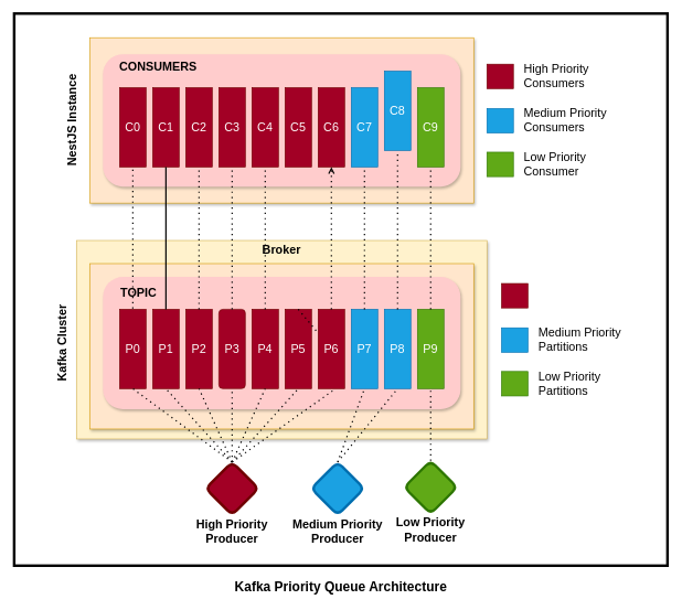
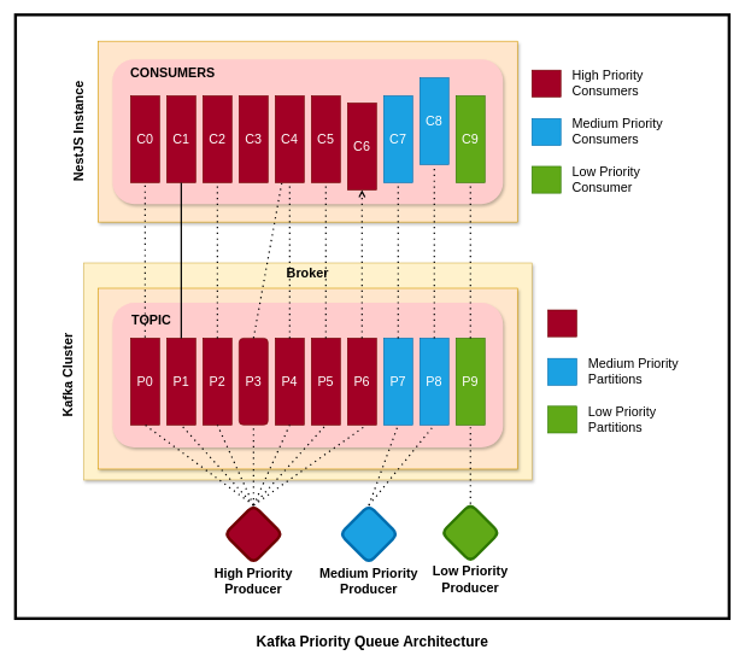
  <mxCell id="0" />
  <mxCell id="1" parent="0" />
  <mxCell id="2" value="" style="rounded=0;whiteSpace=wrap;html=1;shadow=0;glass=0;sketch=0;fontSize=18;strokeWidth=4;" vertex="1" parent="1"><mxGeometry x="20.75" y="20" width="987" height="834.5" as="geometry" /></mxCell>
  <mxCell id="3" value="" style="group" vertex="1" connectable="0" parent="1"><mxGeometry x="78.5" y="56.5" width="871.5" height="761.5" as="geometry" /></mxCell>
  <mxCell id="4" value="" style="rounded=0;whiteSpace=wrap;html=1;fontSize=18;fillColor=#ffe6cc;strokeColor=#d79b00;shadow=1;" vertex="1" parent="3"><mxGeometry x="56.5" width="580" height="250" as="geometry" /></mxCell>
  <mxCell id="5" value="" style="rounded=0;whiteSpace=wrap;html=1;fillColor=#fff2cc;strokeColor=#d6b656;shadow=1;" vertex="1" parent="3"><mxGeometry x="36.5" y="306.5" width="620" height="300" as="geometry" /></mxCell>
  <mxCell id="6" value="&lt;b&gt;&lt;font style=&quot;font-size: 18px;&quot;&gt;Kafka Cluster&lt;/font&gt;&lt;/b&gt;" style="text;html=1;strokeColor=none;fillColor=none;align=center;verticalAlign=middle;whiteSpace=wrap;rounded=0;rotation=-90;" vertex="1" parent="3"><mxGeometry x="-46.5" y="446.5" width="123" height="30" as="geometry" /></mxCell>
  <mxCell id="7" value="" style="rounded=0;whiteSpace=wrap;html=1;fontSize=18;fillColor=#ffe6cc;strokeColor=#d79b00;shadow=1;" vertex="1" parent="3"><mxGeometry x="56.5" y="341.5" width="580" height="250" as="geometry" /></mxCell>
  <mxCell id="8" value="&lt;b&gt;&lt;font style=&quot;font-size: 18px;&quot;&gt;Broker&lt;/font&gt;&lt;/b&gt;" style="text;html=1;strokeColor=none;fillColor=none;align=center;verticalAlign=middle;whiteSpace=wrap;rounded=0;" vertex="1" parent="3"><mxGeometry x="311.5" y="306.5" width="70" height="30" as="geometry" /></mxCell>
  <mxCell id="9" value="" style="rounded=1;whiteSpace=wrap;html=1;fontSize=18;fillColor=#ffcccc;strokeColor=none;shadow=1;" vertex="1" parent="3"><mxGeometry x="76.5" y="361.5" width="540" height="200" as="geometry" /></mxCell>
  <mxCell id="10" value="&lt;b&gt;&lt;font style=&quot;font-size: 18px;&quot;&gt;TOPIC&lt;/font&gt;&lt;/b&gt;" style="text;html=1;strokeColor=none;fillColor=none;align=center;verticalAlign=middle;whiteSpace=wrap;rounded=0;" vertex="1" parent="3"><mxGeometry x="91.5" y="371.5" width="78" height="30" as="geometry" /></mxCell>
  <mxCell id="11" value="" style="endArrow=none;dashed=1;html=1;dashPattern=1 3;strokeWidth=2;rounded=0;fontSize=18;exitX=0.5;exitY=0;exitDx=0;exitDy=0;" edge="1" parent="3" source="13"><mxGeometry width="50" height="50" relative="1" as="geometry"><mxPoint x="246.5" y="646" as="sourcePoint" /><mxPoint x="426.5" y="531.5" as="targetPoint" /></mxGeometry></mxCell>
  <mxCell id="12" value="" style="group" vertex="1" connectable="0" parent="3"><mxGeometry x="188.625" y="641.5" width="165.75" height="120" as="geometry" /></mxCell>
  <mxCell id="13" value="" style="rhombus;whiteSpace=wrap;html=1;rounded=1;shadow=0;glass=0;sketch=0;fontSize=18;strokeWidth=4;fillColor=#a20025;fontColor=#ffffff;strokeColor=#6F0000;fontStyle=1" vertex="1" parent="12"><mxGeometry x="42.875" width="80" height="80" as="geometry" /></mxCell>
  <mxCell id="14" value="&lt;span&gt;&lt;font style=&quot;font-size: 18px;&quot;&gt;High Priority Producer&lt;/font&gt;&lt;/span&gt;" style="text;html=1;strokeColor=none;fillColor=none;align=center;verticalAlign=middle;whiteSpace=wrap;rounded=0;fontStyle=1" vertex="1" parent="12"><mxGeometry y="90" width="165.75" height="30" as="geometry" /></mxCell>
  <mxCell id="15" value="" style="group" vertex="1" connectable="0" parent="3"><mxGeometry x="337.5" y="641.5" width="187" height="120" as="geometry" /></mxCell>
  <mxCell id="16" value="" style="rhombus;whiteSpace=wrap;html=1;rounded=1;shadow=0;glass=0;sketch=0;fontSize=18;strokeWidth=4;fillColor=#1ba1e2;fontColor=#ffffff;strokeColor=#006EAF;" vertex="1" parent="15"><mxGeometry x="53.5" width="80" height="80" as="geometry" /></mxCell>
  <mxCell id="17" value="&lt;b&gt;&lt;font style=&quot;font-size: 18px;&quot;&gt;Medium Priority Producer&lt;/font&gt;&lt;/b&gt;" style="text;html=1;strokeColor=none;fillColor=none;align=center;verticalAlign=middle;whiteSpace=wrap;rounded=0;" vertex="1" parent="15"><mxGeometry y="90" width="187" height="30" as="geometry" /></mxCell>
  <mxCell id="18" value="" style="group" vertex="1" connectable="0" parent="3"><mxGeometry x="470.75" y="639.5" width="201.5" height="120" as="geometry" /></mxCell>
  <mxCell id="19" value="" style="rhombus;whiteSpace=wrap;html=1;rounded=1;shadow=0;glass=0;sketch=0;fontSize=18;strokeWidth=4;fillColor=#60a917;fontColor=#ffffff;strokeColor=#2D7600;" vertex="1" parent="18"><mxGeometry x="60.75" width="80" height="80" as="geometry" /></mxCell>
  <mxCell id="20" value="&lt;b&gt;&lt;font style=&quot;font-size: 18px;&quot;&gt;Low Priority&lt;br&gt;Producer&lt;/font&gt;&lt;/b&gt;" style="text;html=1;strokeColor=none;fillColor=none;align=center;verticalAlign=middle;whiteSpace=wrap;rounded=0;" vertex="1" parent="18"><mxGeometry y="90" width="201.5" height="30" as="geometry" /></mxCell>
  <mxCell id="21" value="" style="rounded=1;whiteSpace=wrap;html=1;fontSize=18;fillColor=#ffcccc;strokeColor=none;shadow=1;" vertex="1" parent="3"><mxGeometry x="76.5" y="25" width="540" height="200" as="geometry" /></mxCell>
  <mxCell id="22" value="&lt;b&gt;&lt;font style=&quot;font-size: 18px;&quot;&gt;CONSUMERS&lt;/font&gt;&lt;/b&gt;" style="text;html=1;strokeColor=none;fillColor=none;align=center;verticalAlign=middle;whiteSpace=wrap;rounded=0;" vertex="1" parent="3"><mxGeometry x="91.5" y="29.5" width="137" height="30" as="geometry" /></mxCell>
  <mxCell id="23" value="&lt;b&gt;&lt;font style=&quot;font-size: 18px;&quot;&gt;NestJS Instance&lt;/font&gt;&lt;/b&gt;" style="text;html=1;strokeColor=none;fillColor=none;align=center;verticalAlign=middle;whiteSpace=wrap;rounded=0;rotation=-90;" vertex="1" parent="3"><mxGeometry x="-55" y="110" width="170" height="30" as="geometry" /></mxCell>
  <mxCell id="24" value="" style="endArrow=none;dashed=1;html=1;dashPattern=1 3;strokeWidth=2;rounded=0;fontSize=18;entryX=0.5;entryY=1;entryDx=0;entryDy=0;" edge="1" parent="3" target="44"><mxGeometry width="50" height="50" relative="1" as="geometry"><mxPoint x="121.5" y="409.5" as="sourcePoint" /><mxPoint x="56.5" y="280.5" as="targetPoint" /></mxGeometry></mxCell>
  <mxCell id="25" value="P0" style="rounded=0;whiteSpace=wrap;html=1;shadow=0;fontSize=18;glass=0;fillColor=#a20025;fontColor=#ffffff;strokeColor=#6F0000;" vertex="1" parent="3"><mxGeometry x="101.5" y="410.5" width="40" height="120" as="geometry" /></mxCell>
  <mxCell id="26" value="" style="endArrow=none;dashed=1;html=1;dashPattern=1 3;strokeWidth=2;rounded=0;fontSize=18;entryX=0.5;entryY=1;entryDx=0;entryDy=0;exitX=0.5;exitY=0;exitDx=0;exitDy=0;" edge="1" parent="3" source="13" target="25"><mxGeometry width="50" height="50" relative="1" as="geometry"><mxPoint x="136.5" y="646.5" as="sourcePoint" /><mxPoint x="186.5" y="596.5" as="targetPoint" /></mxGeometry></mxCell>
  <mxCell id="27" value="P1" style="rounded=0;whiteSpace=wrap;html=1;shadow=0;fontSize=18;glass=0;fillColor=#a20025;fontColor=#ffffff;strokeColor=#6F0000;" vertex="1" parent="3"><mxGeometry x="151.5" y="410.5" width="40" height="120" as="geometry" /></mxCell>
  <mxCell id="28" value="" style="endArrow=none;dashed=1;html=1;dashPattern=1 3;strokeWidth=2;rounded=0;fontSize=18;entryX=0.5;entryY=1;entryDx=0;entryDy=0;exitX=0.5;exitY=0;exitDx=0;exitDy=0;" edge="1" parent="3" source="13" target="27"><mxGeometry width="50" height="50" relative="1" as="geometry"><mxPoint x="146.5" y="656.5" as="sourcePoint" /><mxPoint x="131.5" y="540.5" as="targetPoint" /></mxGeometry></mxCell>
  <mxCell id="29" value="P2" style="rounded=0;whiteSpace=wrap;html=1;shadow=0;fontSize=18;glass=0;fillColor=#a20025;fontColor=#ffffff;strokeColor=#6F0000;" vertex="1" parent="3"><mxGeometry x="201.5" y="410.5" width="40" height="120" as="geometry" /></mxCell>
  <mxCell id="30" value="" style="endArrow=none;dashed=1;html=1;dashPattern=1 3;strokeWidth=2;rounded=0;fontSize=18;entryX=0.5;entryY=1;entryDx=0;entryDy=0;exitX=0.5;exitY=0;exitDx=0;exitDy=0;" edge="1" parent="3" source="13" target="29"><mxGeometry width="50" height="50" relative="1" as="geometry"><mxPoint x="147.25" y="654" as="sourcePoint" /><mxPoint x="181.5" y="540.5" as="targetPoint" /></mxGeometry></mxCell>
  <mxCell id="31" value="P3" style="whiteSpace=wrap;html=1;shadow=0;fontSize=18;glass=0;fillColor=#a20025;fontColor=#ffffff;strokeColor=#6F0000;rounded=1;" vertex="1" parent="3"><mxGeometry x="251.5" y="410.5" width="40" height="120" as="geometry" /></mxCell>
  <mxCell id="32" value="" style="endArrow=none;dashed=1;html=1;dashPattern=1 3;strokeWidth=2;rounded=0;fontSize=18;entryX=0.5;entryY=1;entryDx=0;entryDy=0;exitX=0.5;exitY=0;exitDx=0;exitDy=0;" edge="1" parent="3" source="13" target="31"><mxGeometry width="50" height="50" relative="1" as="geometry"><mxPoint x="136.5" y="641.5" as="sourcePoint" /><mxPoint x="231.5" y="540.5" as="targetPoint" /></mxGeometry></mxCell>
  <mxCell id="33" value="P4" style="rounded=0;whiteSpace=wrap;html=1;shadow=0;fontSize=18;glass=0;fillColor=#a20025;fontColor=#ffffff;strokeColor=#6F0000;" vertex="1" parent="3"><mxGeometry x="301.5" y="410.5" width="40" height="120" as="geometry" /></mxCell>
  <mxCell id="34" value="" style="endArrow=none;dashed=1;html=1;dashPattern=1 3;strokeWidth=2;rounded=0;fontSize=18;entryX=0.5;entryY=1;entryDx=0;entryDy=0;exitX=0.5;exitY=0;exitDx=0;exitDy=0;" edge="1" parent="3" source="13" target="33"><mxGeometry width="50" height="50" relative="1" as="geometry"><mxPoint x="202.25" y="654" as="sourcePoint" /><mxPoint x="281.5" y="540.5" as="targetPoint" /></mxGeometry></mxCell>
  <mxCell id="35" value="P5" style="rounded=0;whiteSpace=wrap;html=1;shadow=0;fontSize=18;glass=0;fillColor=#a20025;fontColor=#ffffff;strokeColor=#6F0000;" vertex="1" parent="3"><mxGeometry x="351.5" y="410.5" width="40" height="120" as="geometry" /></mxCell>
  <mxCell id="36" value="" style="endArrow=none;dashed=1;html=1;dashPattern=1 3;strokeWidth=2;rounded=0;fontSize=18;entryX=0.5;entryY=1;entryDx=0;entryDy=0;exitX=0.5;exitY=0;exitDx=0;exitDy=0;" edge="1" parent="3" source="13" target="35"><mxGeometry width="50" height="50" relative="1" as="geometry"><mxPoint x="202.25" y="654" as="sourcePoint" /><mxPoint x="331.5" y="540.5" as="targetPoint" /></mxGeometry></mxCell>
  <mxCell id="37" value="P6" style="rounded=0;whiteSpace=wrap;html=1;shadow=0;fontSize=18;glass=0;fillColor=#a20025;fontColor=#ffffff;strokeColor=#6F0000;" vertex="1" parent="3"><mxGeometry x="401.5" y="410.5" width="40" height="120" as="geometry" /></mxCell>
  <mxCell id="38" value="P7" style="rounded=0;whiteSpace=wrap;html=1;shadow=0;fontSize=18;glass=0;fillColor=#1ba1e2;fontColor=#ffffff;strokeColor=#006EAF;" vertex="1" parent="3"><mxGeometry x="451.5" y="410.5" width="40" height="120" as="geometry" /></mxCell>
  <mxCell id="39" value="" style="endArrow=none;dashed=1;html=1;dashPattern=1 3;strokeWidth=2;rounded=0;fontSize=18;exitX=0.5;exitY=0;exitDx=0;exitDy=0;entryX=0.5;entryY=1;entryDx=0;entryDy=0;" edge="1" parent="3" source="16" target="38"><mxGeometry width="50" height="50" relative="1" as="geometry"><mxPoint x="281.5" y="651.5" as="sourcePoint" /><mxPoint x="436.5" y="541.5" as="targetPoint" /></mxGeometry></mxCell>
  <mxCell id="40" value="P8" style="rounded=0;whiteSpace=wrap;html=1;shadow=0;fontSize=18;glass=0;fillColor=#1ba1e2;fontColor=#ffffff;strokeColor=#006EAF;" vertex="1" parent="3"><mxGeometry x="501.5" y="410.5" width="40" height="120" as="geometry" /></mxCell>
  <mxCell id="41" value="" style="endArrow=none;dashed=1;html=1;dashPattern=1 3;strokeWidth=2;rounded=0;fontSize=18;exitX=0.5;exitY=0;exitDx=0;exitDy=0;entryX=0.5;entryY=1;entryDx=0;entryDy=0;" edge="1" parent="3" source="16" target="40"><mxGeometry width="50" height="50" relative="1" as="geometry"><mxPoint x="431.5" y="646.5" as="sourcePoint" /><mxPoint x="481.5" y="540.5" as="targetPoint" /></mxGeometry></mxCell>
  <mxCell id="42" value="P9" style="rounded=0;whiteSpace=wrap;html=1;shadow=0;fontSize=18;glass=0;fillColor=#60a917;fontColor=#ffffff;strokeColor=#2D7600;" vertex="1" parent="3"><mxGeometry x="551.5" y="410.5" width="40" height="120" as="geometry" /></mxCell>
  <mxCell id="43" value="" style="endArrow=none;dashed=1;html=1;dashPattern=1 3;strokeWidth=2;rounded=0;fontSize=18;exitX=0.5;exitY=0;exitDx=0;exitDy=0;entryX=0.5;entryY=1;entryDx=0;entryDy=0;" edge="1" parent="3" source="19" target="42"><mxGeometry width="50" height="50" relative="1" as="geometry"><mxPoint x="431.5" y="651.5" as="sourcePoint" /><mxPoint x="531.5" y="540.5" as="targetPoint" /></mxGeometry></mxCell>
  <mxCell id="44" value="C0" style="rounded=0;whiteSpace=wrap;html=1;shadow=0;fontSize=18;glass=0;fillColor=#a20025;fontColor=#ffffff;strokeColor=#6F0000;" vertex="1" parent="3"><mxGeometry x="101.5" y="75.5" width="40" height="120" as="geometry" /></mxCell>
  <mxCell id="45" value="C1" style="rounded=0;whiteSpace=wrap;html=1;shadow=0;fontSize=18;glass=0;fillColor=#a20025;fontColor=#ffffff;strokeColor=#6F0000;" vertex="1" parent="3"><mxGeometry x="151.5" y="75.5" width="40" height="120" as="geometry" /></mxCell>
  <mxCell id="46" value="" style="endArrow=none;dashed=0;html=1;dashPattern=1 3;strokeWidth=2;rounded=0;fontSize=18;entryX=0.5;entryY=1;entryDx=0;entryDy=0;exitX=0.5;exitY=0;exitDx=0;exitDy=0;" edge="1" parent="3" source="27" target="45"><mxGeometry width="50" height="50" relative="1" as="geometry"><mxPoint x="131.5" y="419.5" as="sourcePoint" /><mxPoint x="131.5" y="205.5" as="targetPoint" /></mxGeometry></mxCell>
  <mxCell id="47" value="C2" style="rounded=0;whiteSpace=wrap;html=1;shadow=0;fontSize=18;glass=0;fillColor=#a20025;fontColor=#ffffff;strokeColor=#6F0000;" vertex="1" parent="3"><mxGeometry x="201.5" y="75.5" width="40" height="120" as="geometry" /></mxCell>
  <mxCell id="48" value="" style="endArrow=none;dashed=1;html=1;dashPattern=1 3;strokeWidth=2;rounded=0;fontSize=18;entryX=0.5;entryY=1;entryDx=0;entryDy=0;exitX=0.5;exitY=0;exitDx=0;exitDy=0;" edge="1" parent="3" source="29" target="47"><mxGeometry width="50" height="50" relative="1" as="geometry"><mxPoint x="218.5" y="406.5" as="sourcePoint" /><mxPoint x="218.5" y="207.5" as="targetPoint" /></mxGeometry></mxCell>
  <mxCell id="49" value="C3" style="rounded=0;whiteSpace=wrap;html=1;shadow=0;fontSize=18;glass=0;fillColor=#a20025;fontColor=#ffffff;strokeColor=#6F0000;" vertex="1" parent="3"><mxGeometry x="251.5" y="75.5" width="40" height="120" as="geometry" /></mxCell>
- <mxCell id="50" value="" style="endArrow=none;dashed=1;html=1;dashPattern=1 3;strokeWidth=2;rounded=0;fontSize=18;entryX=0.5;entryY=1;entryDx=0;entryDy=0;exitX=0.5;exitY=0;exitDx=0;exitDy=0;" edge="1" parent="3" source="31" target="49"><mxGeometry width="50" height="50" relative="1" as="geometry"><mxPoint x="231.5" y="420.5" as="sourcePoint" /><mxPoint x="231.5" y="205.5" as="targetPoint" /></mxGeometry></mxCell>
+ <mxCell id="50" value="" style="endArrow=none;dashed=1;html=1;dashPattern=1 3;strokeWidth=2;rounded=0;fontSize=18;exitX=0.5;exitY=0;exitDx=0;exitDy=0;" edge="1" parent="3" source="31" target="51"><mxGeometry width="50" height="50" relative="1" as="geometry"><mxPoint x="231.5" y="420.5" as="sourcePoint" /><mxPoint x="231.5" y="205.5" as="targetPoint" /></mxGeometry></mxCell>
  <mxCell id="51" value="C4" style="rounded=0;whiteSpace=wrap;html=1;shadow=0;fontSize=18;glass=0;fillColor=#a20025;fontColor=#ffffff;strokeColor=#6F0000;" vertex="1" parent="3"><mxGeometry x="301.5" y="75.5" width="40" height="120" as="geometry" /></mxCell>
  <mxCell id="52" value="" style="endArrow=none;dashed=1;html=1;dashPattern=1 3;strokeWidth=2;rounded=0;fontSize=18;entryX=0.5;entryY=1;entryDx=0;entryDy=0;exitX=0.5;exitY=0;exitDx=0;exitDy=0;" edge="1" parent="3" source="33" target="51"><mxGeometry width="50" height="50" relative="1" as="geometry"><mxPoint x="281.5" y="420.5" as="sourcePoint" /><mxPoint x="281.5" y="205.5" as="targetPoint" /></mxGeometry></mxCell>
  <mxCell id="53" value="C5" style="rounded=0;whiteSpace=wrap;html=1;shadow=0;fontSize=18;glass=0;fillColor=#a20025;fontColor=#ffffff;strokeColor=#6F0000;" vertex="1" parent="3"><mxGeometry x="351.5" y="75.5" width="40" height="120" as="geometry" /></mxCell>
- <mxCell id="54" value="" style="endArrow=none;dashed=1;html=1;dashPattern=1 3;strokeWidth=2;rounded=0;fontSize=18;exitX=0.5;exitY=0;exitDx=0;exitDy=0;" edge="1" parent="3" source="35" target="37"><mxGeometry width="50" height="50" relative="1" as="geometry"><mxPoint x="331.5" y="420.5" as="sourcePoint" /><mxPoint x="331.5" y="205.5" as="targetPoint" /></mxGeometry></mxCell>
- <mxCell id="55" value="C6" style="rounded=0;whiteSpace=wrap;html=1;shadow=0;fontSize=18;glass=0;fillColor=#a20025;fontColor=#ffffff;strokeColor=#6F0000;" vertex="1" parent="3"><mxGeometry x="401.5" y="75.5" width="40" height="120" as="geometry" /></mxCell>
+ <mxCell id="54" value="" style="endArrow=none;dashed=1;html=1;dashPattern=1 3;strokeWidth=2;rounded=0;fontSize=18;entryX=0.5;entryY=1;entryDx=0;entryDy=0;exitX=0.5;exitY=0;exitDx=0;exitDy=0;" edge="1" parent="3" source="35" target="53"><mxGeometry width="50" height="50" relative="1" as="geometry"><mxPoint x="331.5" y="420.5" as="sourcePoint" /><mxPoint x="331.5" y="205.5" as="targetPoint" /></mxGeometry></mxCell>
+ <mxCell id="55" value="C6" style="rounded=0;whiteSpace=wrap;html=1;shadow=0;fontSize=18;glass=0;fillColor=#a20025;fontColor=#ffffff;strokeColor=#6F0000;" vertex="1" parent="3"><mxGeometry x="401.5" y="85.5" width="40" height="120" as="geometry" /></mxCell>
  <mxCell id="56" value="" style="endArrow=open;dashed=1;html=1;dashPattern=1 3;strokeWidth=2;rounded=0;fontSize=18;entryX=0.5;entryY=1;entryDx=0;entryDy=0;exitX=0.5;exitY=0;exitDx=0;exitDy=0;" edge="1" parent="3" source="37" target="55"><mxGeometry width="50" height="50" relative="1" as="geometry"><mxPoint x="381.5" y="420.5" as="sourcePoint" /><mxPoint x="381.5" y="205.5" as="targetPoint" /></mxGeometry></mxCell>
  <mxCell id="57" value="C7" style="rounded=0;whiteSpace=wrap;html=1;shadow=0;fontSize=18;glass=0;fillColor=#1ba1e2;fontColor=#ffffff;strokeColor=#006EAF;" vertex="1" parent="3"><mxGeometry x="451.5" y="75.5" width="40" height="120" as="geometry" /></mxCell>
  <mxCell id="58" value="" style="endArrow=none;dashed=1;html=1;dashPattern=1 3;strokeWidth=2;rounded=0;fontSize=18;entryX=0.5;entryY=1;entryDx=0;entryDy=0;exitX=0.5;exitY=0;exitDx=0;exitDy=0;" edge="1" parent="3" source="38" target="57"><mxGeometry width="50" height="50" relative="1" as="geometry"><mxPoint x="431.5" y="420.5" as="sourcePoint" /><mxPoint x="431.5" y="205.5" as="targetPoint" /></mxGeometry></mxCell>
  <mxCell id="59" value="C8" style="rounded=0;whiteSpace=wrap;html=1;shadow=0;fontSize=18;glass=0;fillColor=#1ba1e2;fontColor=#ffffff;strokeColor=#006EAF;" vertex="1" parent="3"><mxGeometry x="501.5" y="50.5" width="40" height="120" as="geometry" /></mxCell>
  <mxCell id="60" value="" style="endArrow=none;dashed=1;html=1;dashPattern=1 3;strokeWidth=2;rounded=0;fontSize=18;entryX=0.5;entryY=1;entryDx=0;entryDy=0;exitX=0.5;exitY=0;exitDx=0;exitDy=0;" edge="1" parent="3" source="40" target="59"><mxGeometry width="50" height="50" relative="1" as="geometry"><mxPoint x="481.5" y="420.5" as="sourcePoint" /><mxPoint x="481.5" y="205.5" as="targetPoint" /></mxGeometry></mxCell>
  <mxCell id="61" value="C9" style="rounded=0;whiteSpace=wrap;html=1;shadow=0;fontSize=18;glass=0;fillColor=#60a917;fontColor=#ffffff;strokeColor=#2D7600;" vertex="1" parent="3"><mxGeometry x="551.5" y="75.5" width="40" height="120" as="geometry" /></mxCell>
  <mxCell id="62" value="" style="endArrow=none;dashed=1;html=1;dashPattern=1 3;strokeWidth=2;rounded=0;fontSize=18;entryX=0.5;entryY=1;entryDx=0;entryDy=0;" edge="1" parent="3" source="42" target="61"><mxGeometry width="50" height="50" relative="1" as="geometry"><mxPoint x="531.5" y="420.5" as="sourcePoint" /><mxPoint x="531.5" y="205.5" as="targetPoint" /></mxGeometry></mxCell>
  <mxCell id="63" value="" style="group" vertex="1" connectable="0" parent="3"><mxGeometry x="678.5" y="371.5" width="193" height="170" as="geometry" /></mxCell>
  <mxCell id="64" value="" style="group" vertex="1" connectable="0" parent="63"><mxGeometry width="193" height="37" as="geometry" /></mxCell>
  <mxCell id="65" value="" style="rounded=0;whiteSpace=wrap;html=1;shadow=0;fontSize=18;glass=0;fillColor=#a20025;fontColor=#ffffff;strokeColor=#6F0000;" vertex="1" parent="64"><mxGeometry width="40" height="37" as="geometry" /></mxCell>
  <mxCell id="66" value="" style="group" vertex="1" connectable="0" parent="63"><mxGeometry y="67" width="193" height="37" as="geometry" /></mxCell>
  <mxCell id="67" value="" style="rounded=0;whiteSpace=wrap;html=1;shadow=0;fontSize=18;glass=0;fillColor=#1ba1e2;fontColor=#ffffff;strokeColor=#006EAF;" vertex="1" parent="66"><mxGeometry width="40" height="37" as="geometry" /></mxCell>
  <mxCell id="68" value="Medium Priority Partitions" style="text;html=1;strokeColor=none;fillColor=none;align=left;verticalAlign=middle;whiteSpace=wrap;rounded=0;shadow=0;glass=0;sketch=0;fontSize=18;" vertex="1" parent="66"><mxGeometry x="54" y="3.5" width="139" height="30" as="geometry" /></mxCell>
  <mxCell id="69" value="" style="group" vertex="1" connectable="0" parent="63"><mxGeometry y="133" width="193" height="37" as="geometry" /></mxCell>
  <mxCell id="70" value="" style="rounded=0;whiteSpace=wrap;html=1;shadow=0;fontSize=18;glass=0;fillColor=#60a917;fontColor=#ffffff;strokeColor=#2D7600;" vertex="1" parent="69"><mxGeometry width="40" height="37" as="geometry" /></mxCell>
  <mxCell id="71" value="Low Priority Partitions" style="text;html=1;strokeColor=none;fillColor=none;align=left;verticalAlign=middle;whiteSpace=wrap;rounded=0;shadow=0;glass=0;sketch=0;fontSize=18;" vertex="1" parent="69"><mxGeometry x="54" y="3.5" width="139" height="30" as="geometry" /></mxCell>
  <mxCell id="72" value="" style="group" vertex="1" connectable="0" parent="3"><mxGeometry x="656.5" y="40" width="193" height="170" as="geometry" /></mxCell>
  <mxCell id="73" value="" style="group" vertex="1" connectable="0" parent="72"><mxGeometry width="193" height="37" as="geometry" /></mxCell>
  <mxCell id="74" value="" style="rounded=0;whiteSpace=wrap;html=1;shadow=0;fontSize=18;glass=0;fillColor=#a20025;fontColor=#ffffff;strokeColor=#6F0000;" vertex="1" parent="73"><mxGeometry width="40" height="37" as="geometry" /></mxCell>
  <mxCell id="75" value="High Priority Consumers" style="text;html=1;strokeColor=none;fillColor=none;align=left;verticalAlign=middle;whiteSpace=wrap;rounded=0;shadow=0;glass=0;sketch=0;fontSize=18;" vertex="1" parent="73"><mxGeometry x="54" y="3.5" width="139" height="30" as="geometry" /></mxCell>
  <mxCell id="76" value="" style="group" vertex="1" connectable="0" parent="72"><mxGeometry y="67" width="193" height="37" as="geometry" /></mxCell>
  <mxCell id="77" value="" style="rounded=0;whiteSpace=wrap;html=1;shadow=0;fontSize=18;glass=0;fillColor=#1ba1e2;fontColor=#ffffff;strokeColor=#006EAF;" vertex="1" parent="76"><mxGeometry width="40" height="37" as="geometry" /></mxCell>
  <mxCell id="78" value="Medium Priority Consumers" style="text;html=1;strokeColor=none;fillColor=none;align=left;verticalAlign=middle;whiteSpace=wrap;rounded=0;shadow=0;glass=0;sketch=0;fontSize=18;" vertex="1" parent="76"><mxGeometry x="54" y="3.5" width="139" height="30" as="geometry" /></mxCell>
  <mxCell id="79" value="" style="group" vertex="1" connectable="0" parent="72"><mxGeometry y="133" width="193" height="37" as="geometry" /></mxCell>
  <mxCell id="80" value="" style="rounded=0;whiteSpace=wrap;html=1;shadow=0;fontSize=18;glass=0;fillColor=#60a917;fontColor=#ffffff;strokeColor=#2D7600;" vertex="1" parent="79"><mxGeometry width="40" height="37" as="geometry" /></mxCell>
  <mxCell id="81" value="Low Priority Consumer" style="text;html=1;strokeColor=none;fillColor=none;align=left;verticalAlign=middle;whiteSpace=wrap;rounded=0;shadow=0;glass=0;sketch=0;fontSize=18;" vertex="1" parent="79"><mxGeometry x="54" y="3.5" width="139" height="30" as="geometry" /></mxCell>
  <mxCell id="82" value="&lt;b style=&quot;font-size: 20px;&quot;&gt;&lt;font style=&quot;font-size: 20px;&quot;&gt;Kafka Priority Queue Architecture&lt;/font&gt;&lt;/b&gt;" style="text;html=1;strokeColor=none;fillColor=none;align=center;verticalAlign=middle;whiteSpace=wrap;rounded=0;rotation=0;fontSize=20;" vertex="1" parent="1"><mxGeometry x="347.75" y="870" width="333" height="30" as="geometry" /></mxCell>
